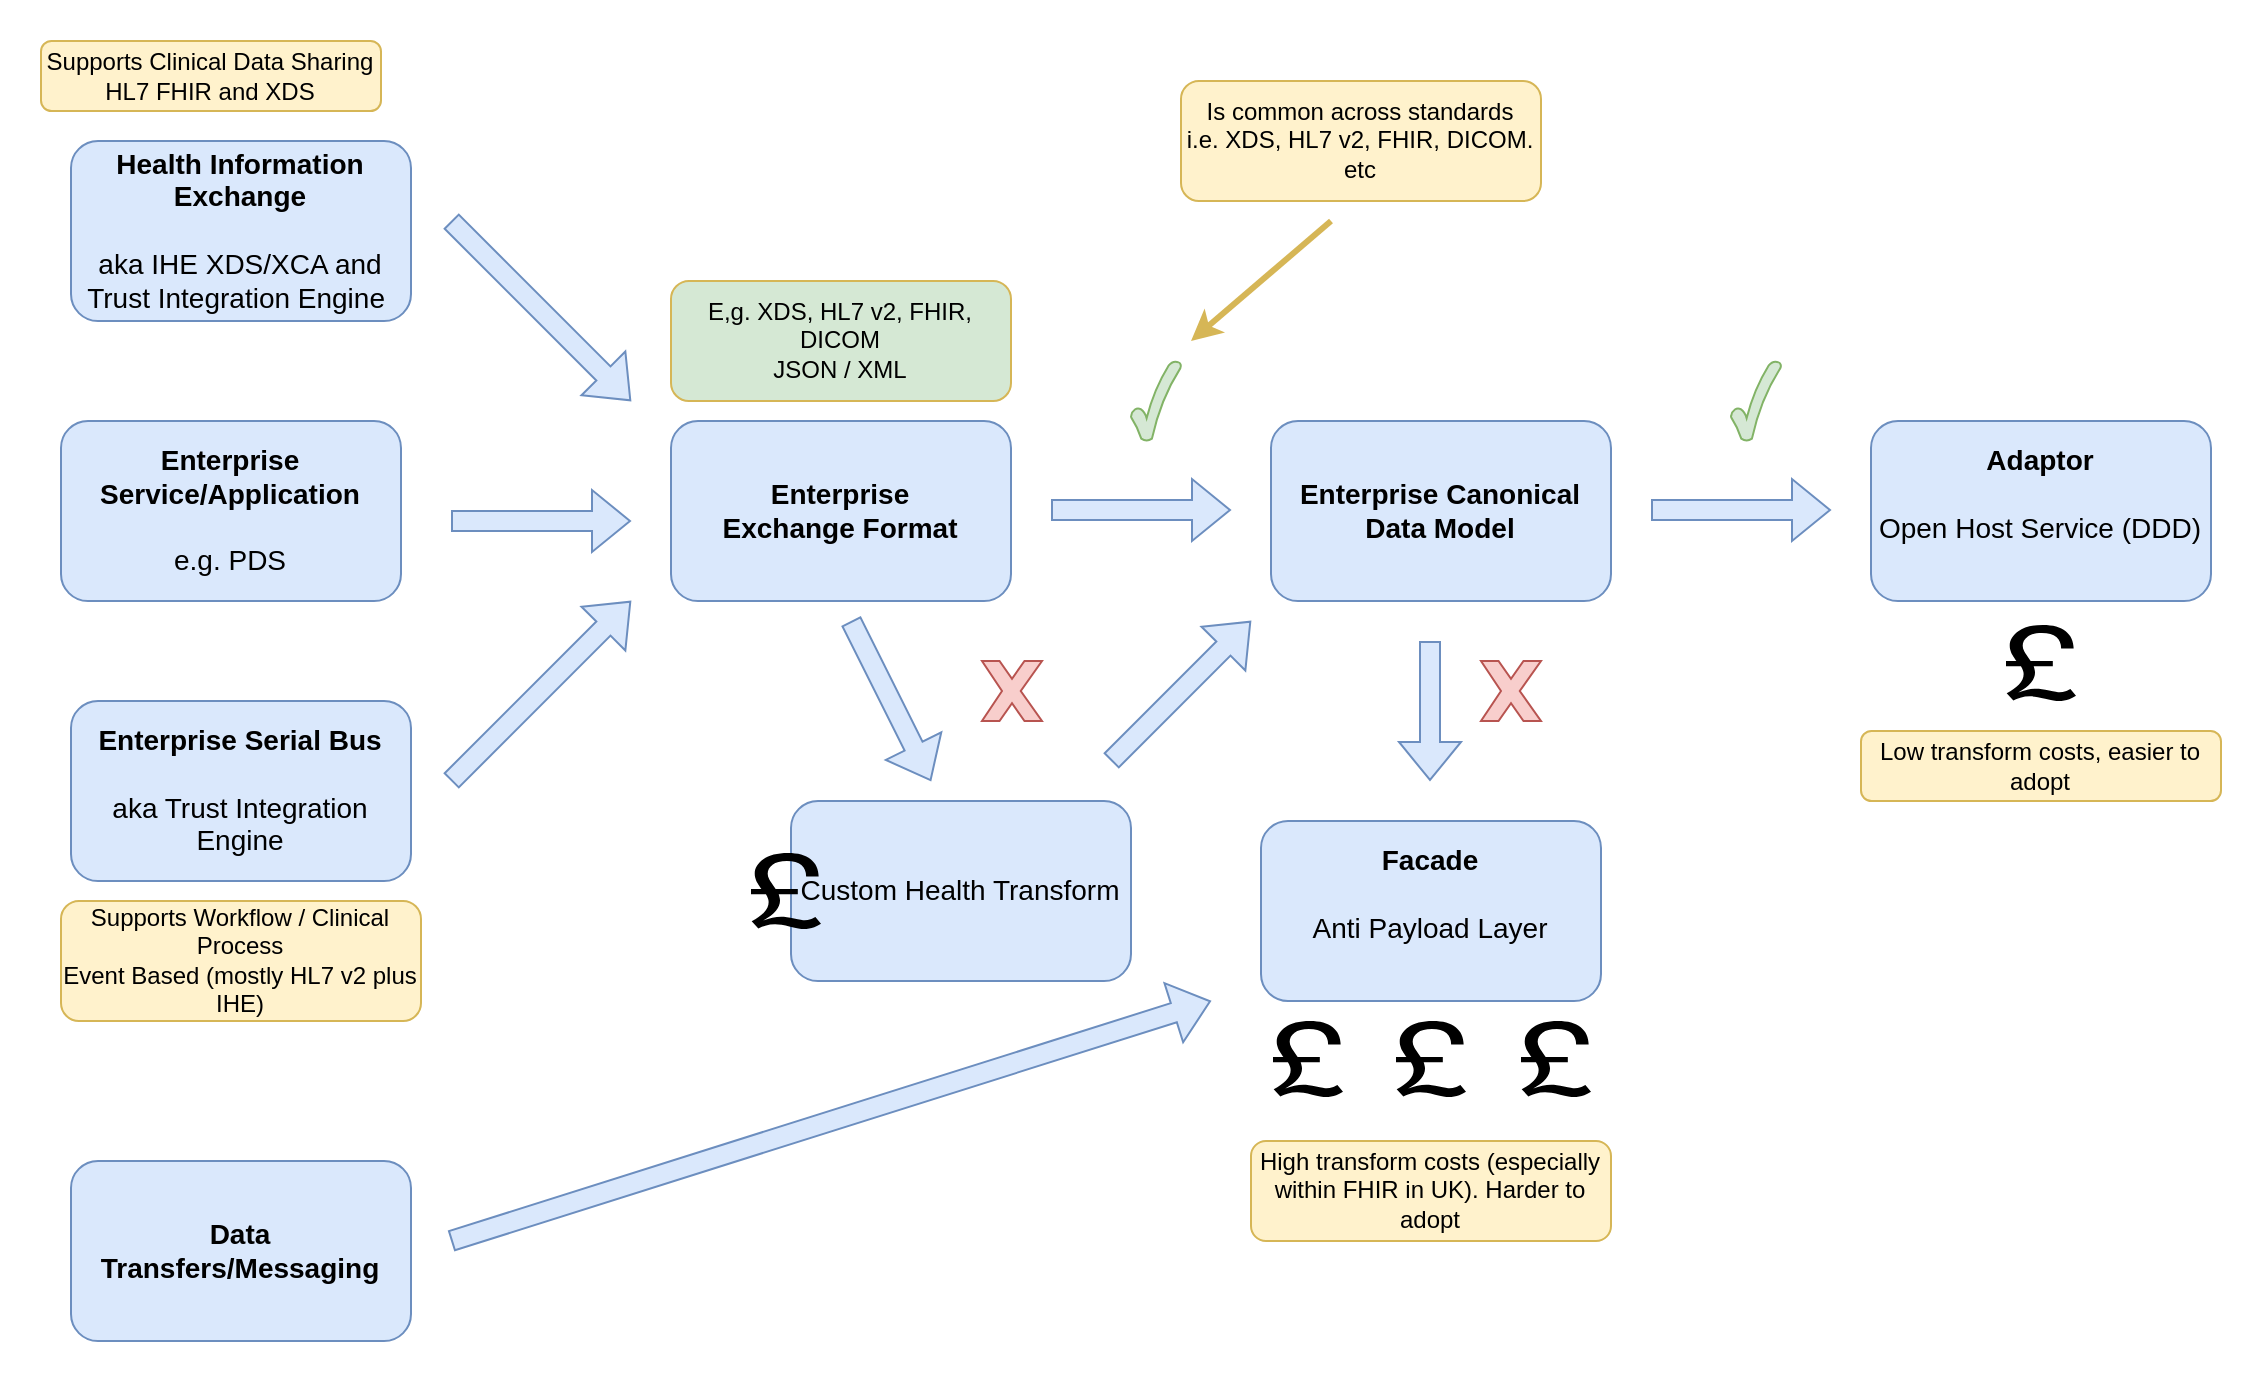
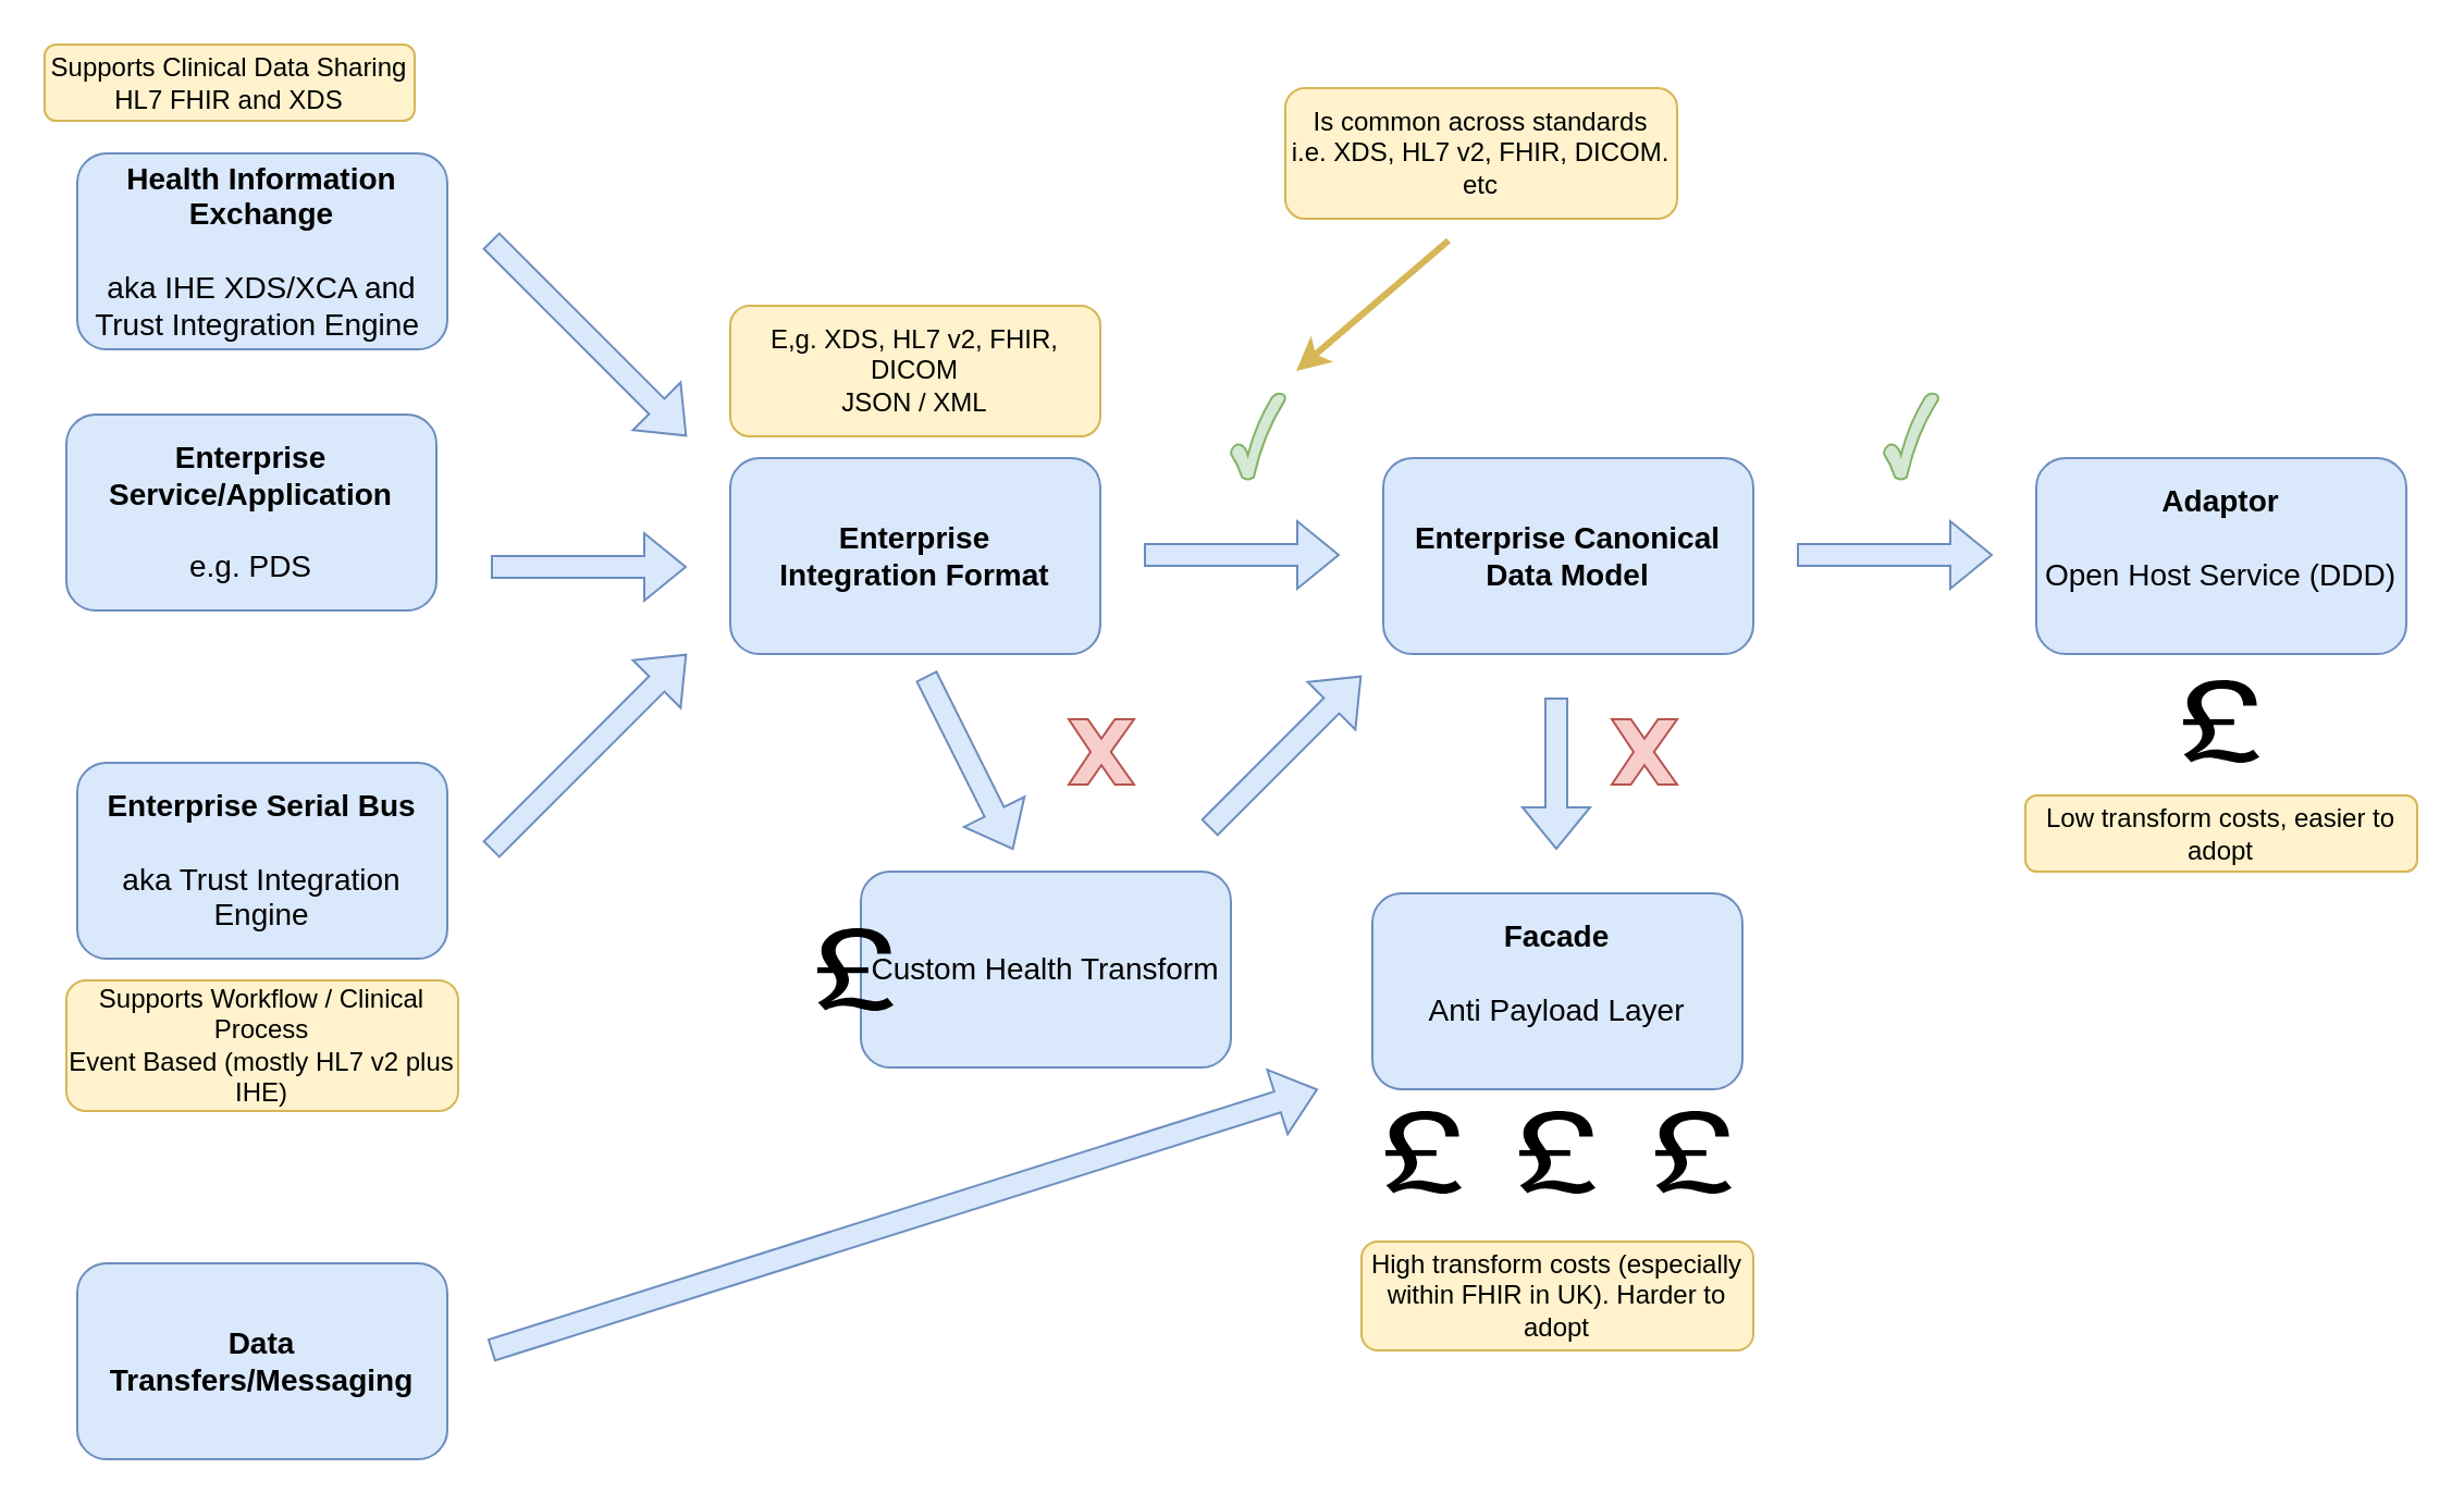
  <mxCell id="0" />
  <mxCell id="1" parent="0" />
  <mxCell id="2" value="&lt;font style=&quot;font-size: 14px;&quot;&gt;&lt;b&gt;Enterprise Serial Bus&lt;/b&gt;&lt;br&gt;&lt;br&gt;aka Trust Integration Engine&lt;/font&gt;" style="rounded=1;whiteSpace=wrap;html=1;fillColor=#dae8fc;strokeColor=#6c8ebf;" vertex="1" parent="1"><mxGeometry x="35" y="350" width="170" height="90" as="geometry" /></mxCell>
- <mxCell id="3" value="&lt;span style=&quot;font-size: 14px;&quot;&gt;&lt;b&gt;Enterprise&lt;br&gt;Exchange Format&lt;/b&gt;&lt;/span&gt;" style="rounded=1;whiteSpace=wrap;html=1;fillColor=#dae8fc;strokeColor=#6c8ebf;" vertex="1" parent="1"><mxGeometry x="335" y="210" width="170" height="90" as="geometry" /></mxCell>
+ <mxCell id="3" value="&lt;span style=&quot;font-size: 14px;&quot;&gt;&lt;b&gt;Enterprise&lt;br&gt;Integration Format&lt;/b&gt;&lt;/span&gt;" style="rounded=1;whiteSpace=wrap;html=1;fillColor=#dae8fc;strokeColor=#6c8ebf;" vertex="1" parent="1"><mxGeometry x="335" y="210" width="170" height="90" as="geometry" /></mxCell>
  <mxCell id="4" value="&lt;div&gt;&lt;span style=&quot;font-size: 14px;&quot;&gt;&lt;b&gt;Enterprise Canonical Data Model&lt;/b&gt;&lt;/span&gt;&lt;/div&gt;" style="rounded=1;whiteSpace=wrap;html=1;fillColor=#dae8fc;strokeColor=#6c8ebf;" vertex="1" parent="1"><mxGeometry x="635" y="210" width="170" height="90" as="geometry" /></mxCell>
  <mxCell id="5" value="" style="shape=flexArrow;endArrow=classic;html=1;rounded=0;fillColor=#dae8fc;strokeColor=#6c8ebf;" edge="1" parent="1"><mxGeometry width="50" height="50" relative="1" as="geometry"><mxPoint x="525" y="254.5" as="sourcePoint" /><mxPoint x="615" y="254.5" as="targetPoint" /></mxGeometry></mxCell>
  <mxCell id="6" value="" style="shape=flexArrow;endArrow=classic;html=1;rounded=0;fillColor=#dae8fc;strokeColor=#6c8ebf;" edge="1" parent="1"><mxGeometry width="50" height="50" relative="1" as="geometry"><mxPoint x="225" y="390" as="sourcePoint" /><mxPoint x="315" y="300" as="targetPoint" /></mxGeometry></mxCell>
  <mxCell id="7" value="" style="verticalLabelPosition=bottom;verticalAlign=top;html=1;shape=mxgraph.basic.tick;fillColor=#d5e8d4;strokeColor=#82b366;" vertex="1" parent="1"><mxGeometry x="565" y="180" width="25" height="40" as="geometry" /></mxCell>
  <mxCell id="8" value="" style="verticalLabelPosition=bottom;verticalAlign=top;html=1;shape=mxgraph.basic.x;fillColor=#f8cecc;strokeColor=#b85450;" vertex="1" parent="1"><mxGeometry x="490.5" y="330" width="30" height="30" as="geometry" /></mxCell>
  <mxCell id="9" value="&lt;span style=&quot;font-size: 14px;&quot;&gt;&lt;br&gt;Custom Health Transform&lt;/span&gt;&lt;div&gt;&lt;span style=&quot;font-size: 14px;&quot;&gt;&lt;b&gt;&lt;br&gt;&lt;/b&gt;&lt;/span&gt;&lt;/div&gt;" style="rounded=1;whiteSpace=wrap;html=1;fillColor=#dae8fc;strokeColor=#6c8ebf;" vertex="1" parent="1"><mxGeometry x="395" y="400" width="170" height="90" as="geometry" /></mxCell>
  <mxCell id="10" value="" style="shape=flexArrow;endArrow=classic;html=1;rounded=0;fillColor=#dae8fc;strokeColor=#6c8ebf;" edge="1" parent="1"><mxGeometry width="50" height="50" relative="1" as="geometry"><mxPoint x="425" y="310" as="sourcePoint" /><mxPoint x="465" y="390" as="targetPoint" /></mxGeometry></mxCell>
  <mxCell id="11" value="&lt;span style=&quot;font-size: 14px;&quot;&gt;&lt;b&gt;Health Information Exchange&lt;/b&gt;&lt;br&gt;&lt;br&gt;aka IHE XDS/XCA and Trust Integration Engine&lt;b&gt;&amp;nbsp;&lt;/b&gt;&lt;/span&gt;" style="rounded=1;whiteSpace=wrap;html=1;fillColor=#dae8fc;strokeColor=#6c8ebf;" vertex="1" parent="1"><mxGeometry x="35" y="70" width="170" height="90" as="geometry" /></mxCell>
  <mxCell id="12" value="" style="shape=flexArrow;endArrow=classic;html=1;rounded=0;fillColor=#dae8fc;strokeColor=#6c8ebf;" edge="1" parent="1"><mxGeometry width="50" height="50" relative="1" as="geometry"><mxPoint x="225" y="110" as="sourcePoint" /><mxPoint x="315" y="200" as="targetPoint" /></mxGeometry></mxCell>
- <mxCell id="13" value="&lt;span style=&quot;font-size: 14px;&quot;&gt;&lt;b&gt;Enterprise Service/Application&lt;/b&gt;&lt;br&gt;&lt;br&gt;e.g. PDS&lt;/span&gt;" style="rounded=1;whiteSpace=wrap;html=1;fillColor=#dae8fc;strokeColor=#6c8ebf;" vertex="1" parent="1"><mxGeometry x="30" y="210" width="170" height="90" as="geometry" /></mxCell>
+ <mxCell id="13" value="&lt;span style=&quot;font-size: 14px;&quot;&gt;&lt;b&gt;Enterprise Service/Application&lt;/b&gt;&lt;br&gt;&lt;br&gt;e.g. PDS&lt;/span&gt;" style="rounded=1;whiteSpace=wrap;html=1;fillColor=#dae8fc;strokeColor=#6c8ebf;" vertex="1" parent="1"><mxGeometry x="30" y="190" width="170" height="90" as="geometry" /></mxCell>
  <mxCell id="14" value="" style="shape=flexArrow;endArrow=classic;html=1;rounded=0;fillColor=#dae8fc;strokeColor=#6c8ebf;" edge="1" parent="1"><mxGeometry width="50" height="50" relative="1" as="geometry"><mxPoint x="225" y="260" as="sourcePoint" /><mxPoint x="315" y="260" as="targetPoint" /></mxGeometry></mxCell>
  <mxCell id="15" value="" style="shape=mxgraph.signs.travel.pound;html=1;pointerEvents=1;fillColor=#000000;strokeColor=none;verticalLabelPosition=bottom;verticalAlign=top;align=center;" vertex="1" parent="1"><mxGeometry x="375" y="426" width="35" height="38" as="geometry" /></mxCell>
  <mxCell id="16" value="Is common across standards&lt;br&gt;i.e. XDS, HL7 v2, FHIR, DICOM. etc" style="rounded=1;whiteSpace=wrap;html=1;fillColor=#fff2cc;strokeColor=#d6b656;" vertex="1" parent="1"><mxGeometry x="590" y="40" width="180" height="60" as="geometry" /></mxCell>
  <mxCell id="17" value="" style="endArrow=classic;html=1;rounded=0;strokeWidth=3;fillColor=#fff2cc;strokeColor=#d6b656;" edge="1" parent="1"><mxGeometry width="50" height="50" relative="1" as="geometry"><mxPoint x="665" y="110" as="sourcePoint" /><mxPoint x="595" y="170" as="targetPoint" /></mxGeometry></mxCell>
  <mxCell id="18" value="Supports Workflow / Clinical Process&lt;br&gt;Event Based (mostly HL7 v2 plus IHE)" style="rounded=1;whiteSpace=wrap;html=1;fillColor=#fff2cc;strokeColor=#d6b656;" vertex="1" parent="1"><mxGeometry x="30" y="450" width="180" height="60" as="geometry" /></mxCell>
  <mxCell id="19" value="Supports Clinical Data Sharing&lt;br&gt;HL7 FHIR and XDS" style="rounded=1;whiteSpace=wrap;html=1;fillColor=#fff2cc;strokeColor=#d6b656;" vertex="1" parent="1"><mxGeometry x="20" y="20" width="170" height="35" as="geometry" /></mxCell>
- <mxCell id="20" value="E,g. XDS, HL7 v2, FHIR, DICOM&lt;br&gt;JSON / XML" style="rounded=1;whiteSpace=wrap;html=1;fillColor=#d5e8d4;strokeColor=#d6b656;" vertex="1" parent="1"><mxGeometry x="335" y="140" width="170" height="60" as="geometry" /></mxCell>
+ <mxCell id="20" value="E,g. XDS, HL7 v2, FHIR, DICOM&lt;br&gt;JSON / XML" style="rounded=1;whiteSpace=wrap;html=1;fillColor=#fff2cc;strokeColor=#d6b656;" vertex="1" parent="1"><mxGeometry x="335" y="140" width="170" height="60" as="geometry" /></mxCell>
  <mxCell id="21" value="&lt;span style=&quot;font-size: 14px;&quot;&gt;&lt;b&gt;Adaptor&lt;/b&gt;&lt;br&gt;&lt;br&gt;Open Host Service (DDD)&lt;/span&gt;&lt;div&gt;&lt;span style=&quot;font-size: 14px;&quot;&gt;&lt;b&gt;&lt;br&gt;&lt;/b&gt;&lt;/span&gt;&lt;/div&gt;" style="rounded=1;whiteSpace=wrap;html=1;fillColor=#dae8fc;strokeColor=#6c8ebf;" vertex="1" parent="1"><mxGeometry x="935" y="210" width="170" height="90" as="geometry" /></mxCell>
  <mxCell id="22" value="" style="shape=flexArrow;endArrow=classic;html=1;rounded=0;fillColor=#dae8fc;strokeColor=#6c8ebf;" edge="1" parent="1"><mxGeometry width="50" height="50" relative="1" as="geometry"><mxPoint x="825" y="254.5" as="sourcePoint" /><mxPoint x="915" y="254.5" as="targetPoint" /></mxGeometry></mxCell>
  <mxCell id="23" value="" style="verticalLabelPosition=bottom;verticalAlign=top;html=1;shape=mxgraph.basic.tick;fillColor=#d5e8d4;strokeColor=#82b366;" vertex="1" parent="1"><mxGeometry x="865" y="180" width="25" height="40" as="geometry" /></mxCell>
  <mxCell id="24" value="Low transform costs, easier to adopt" style="rounded=1;whiteSpace=wrap;html=1;fillColor=#fff2cc;strokeColor=#d6b656;" vertex="1" parent="1"><mxGeometry x="930" y="365" width="180" height="35" as="geometry" /></mxCell>
  <mxCell id="25" value="" style="verticalLabelPosition=bottom;verticalAlign=top;html=1;shape=mxgraph.basic.x;fillColor=#f8cecc;strokeColor=#b85450;" vertex="1" parent="1"><mxGeometry x="740" y="330" width="30" height="30" as="geometry" /></mxCell>
  <mxCell id="26" value="&lt;span style=&quot;font-size: 14px;&quot;&gt;&lt;b&gt;Facade&lt;/b&gt;&lt;br&gt;&lt;br&gt;Anti Payload Layer&lt;/span&gt;&lt;div&gt;&lt;span style=&quot;font-size: 14px;&quot;&gt;&lt;b&gt;&lt;br&gt;&lt;/b&gt;&lt;/span&gt;&lt;/div&gt;" style="rounded=1;whiteSpace=wrap;html=1;fillColor=#dae8fc;strokeColor=#6c8ebf;" vertex="1" parent="1"><mxGeometry x="630" y="410" width="170" height="90" as="geometry" /></mxCell>
  <mxCell id="27" value="" style="shape=flexArrow;endArrow=classic;html=1;rounded=0;fillColor=#dae8fc;strokeColor=#6c8ebf;" edge="1" parent="1"><mxGeometry width="50" height="50" relative="1" as="geometry"><mxPoint x="714.5" y="320" as="sourcePoint" /><mxPoint x="714.5" y="390" as="targetPoint" /></mxGeometry></mxCell>
  <mxCell id="28" value="" style="shape=mxgraph.signs.travel.pound;html=1;pointerEvents=1;fillColor=#000000;strokeColor=none;verticalLabelPosition=bottom;verticalAlign=top;align=center;" vertex="1" parent="1"><mxGeometry x="760" y="510" width="35" height="38" as="geometry" /></mxCell>
  <mxCell id="29" value="" style="shape=mxgraph.signs.travel.pound;html=1;pointerEvents=1;fillColor=#000000;strokeColor=none;verticalLabelPosition=bottom;verticalAlign=top;align=center;" vertex="1" parent="1"><mxGeometry x="636" y="510" width="35" height="38" as="geometry" /></mxCell>
  <mxCell id="30" value="High transform costs (especially within FHIR in UK). Harder to adopt" style="rounded=1;whiteSpace=wrap;html=1;fillColor=#fff2cc;strokeColor=#d6b656;" vertex="1" parent="1"><mxGeometry x="625" y="570" width="180" height="50" as="geometry" /></mxCell>
  <mxCell id="31" value="" style="shape=mxgraph.signs.travel.pound;html=1;pointerEvents=1;fillColor=#000000;strokeColor=none;verticalLabelPosition=bottom;verticalAlign=top;align=center;" vertex="1" parent="1"><mxGeometry x="1002.5" y="312" width="35" height="38" as="geometry" /></mxCell>
  <mxCell id="32" value="" style="shape=mxgraph.signs.travel.pound;html=1;pointerEvents=1;fillColor=#000000;strokeColor=none;verticalLabelPosition=bottom;verticalAlign=top;align=center;" vertex="1" parent="1"><mxGeometry x="697.5" y="510" width="35" height="38" as="geometry" /></mxCell>
  <mxCell id="33" value="" style="shape=flexArrow;endArrow=classic;html=1;rounded=0;fillColor=#dae8fc;strokeColor=#6c8ebf;" edge="1" parent="1"><mxGeometry width="50" height="50" relative="1" as="geometry"><mxPoint x="555" y="380" as="sourcePoint" /><mxPoint x="625" y="310" as="targetPoint" /></mxGeometry></mxCell>
  <mxCell id="34" value="&lt;span style=&quot;font-size: 14px;&quot;&gt;&lt;b&gt;Data Transfers/Messaging&lt;/b&gt;&lt;/span&gt;" style="rounded=1;whiteSpace=wrap;html=1;fillColor=#dae8fc;strokeColor=#6c8ebf;" vertex="1" parent="1"><mxGeometry x="35" y="580" width="170" height="90" as="geometry" /></mxCell>
  <mxCell id="35" value="" style="shape=flexArrow;endArrow=classic;html=1;rounded=0;fillColor=#dae8fc;strokeColor=#6c8ebf;" edge="1" parent="1"><mxGeometry width="50" height="50" relative="1" as="geometry"><mxPoint x="225" y="620" as="sourcePoint" /><mxPoint x="605" y="500" as="targetPoint" /></mxGeometry></mxCell>
